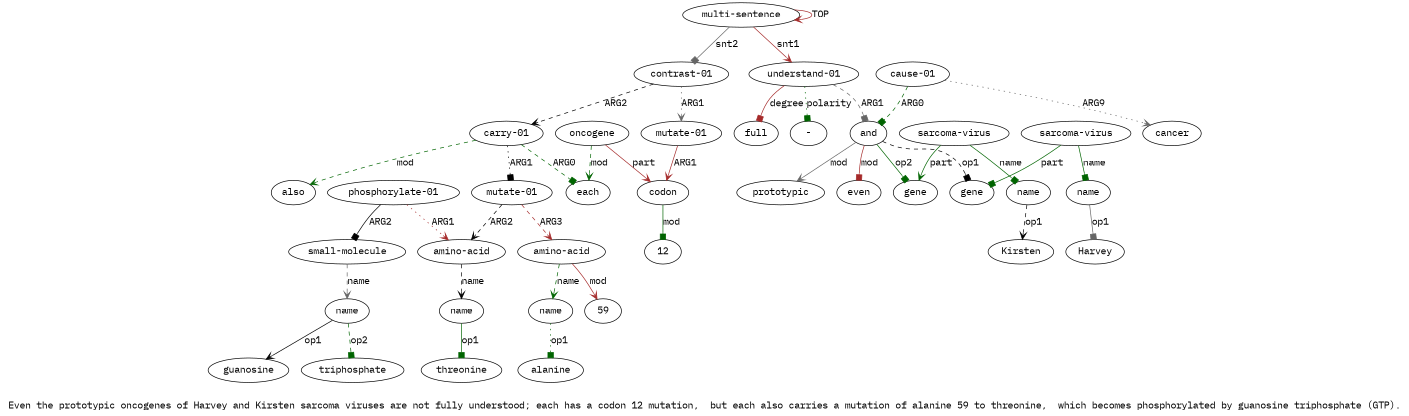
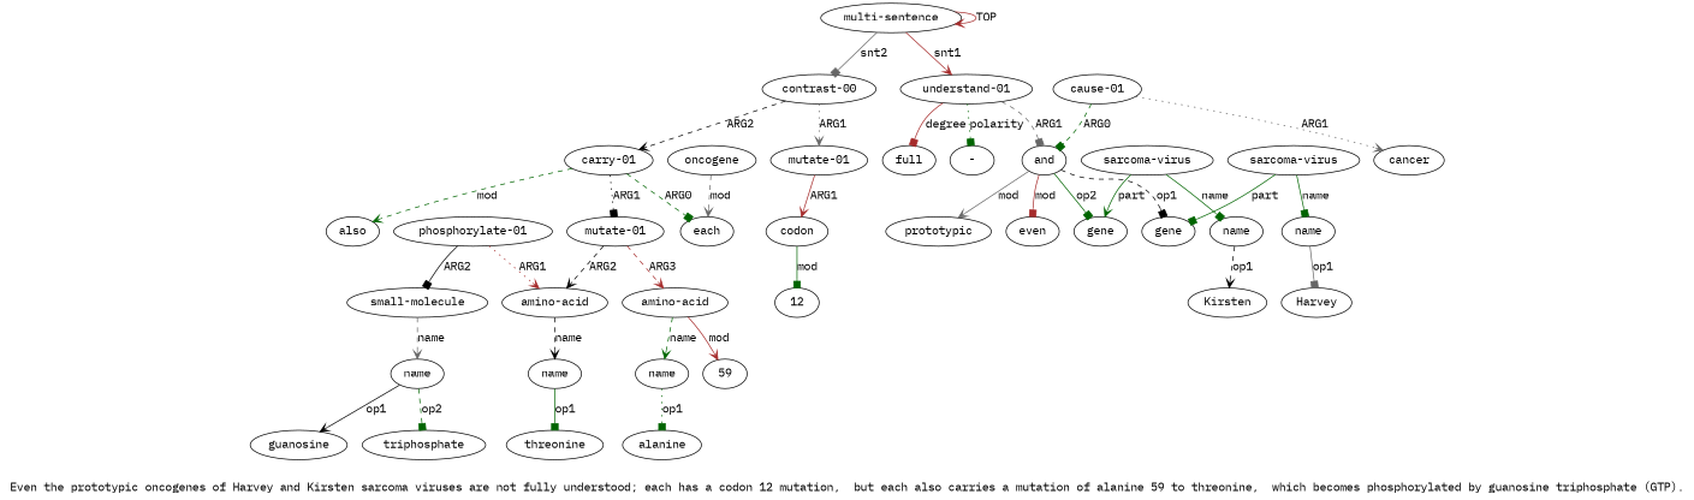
  digraph {
    fontname="IBM Plex Mono"
    label="Even the prototypic oncogenes of Harvey and Kirsten sarcoma viruses are not fully understood; each has a codon 12 mutation,  but each also carries a mutation of alanine 59 to threonine,  which becomes phosphorylated by guanosine triphosphate (GTP)."
    node [color=black fontname="IBM Plex Mono" gold_ind=-1 gold_label=name test_ind=-1 test_label=name]
    edge [arrowhead=vee color=darkgreen fontname="IBM Plex Mono" gold_label=mod style=solid test_label=mod]
    n1 [gold_ind=20 gold_label="mutate-01" label="mutate-01" test_ind=20 test_label="mutate-01"]
    n2 [gold_ind=21 gold_label="amino-acid" label="amino-acid" test_ind=21 test_label="amino-acid"]
    n3 [gold_ind=27 gold_label="amino-acid" label="amino-acid" test_ind=27 test_label="amino-acid"]
    n4 [gold_ind=22 label=name test_ind=22]
    n5 [gold_ind=28 label=name test_ind=28]
    n6 [gold_label=59 label=59 test_label=59]
    n7 [gold_label=threonine label=threonine test_label=threonine]
    n8 [gold_label=alanine label=alanine test_label=alanine]
    n9 [gold_ind=23 gold_label="phosphorylate-01" label="phosphorylate-01" test_ind=23 test_label="phosphorylate-01"]
    n10 [gold_ind=24 gold_label="small-molecule" label="small-molecule" test_ind=24 test_label="small-molecule"]
    n11 [gold_ind=25 label=name test_ind=25]
    n12 [gold_ind=26 gold_label=triphosphate label=triphosphate test_ind=26 test_label=triphosphate]
    n13 [gold_label=guanosine label=guanosine test_label=guanosine]
    n14 [gold_ind=29 gold_label=also label=also test_ind=29 test_label=also]
    n15 [gold_label=Kirsten label=Kirsten test_label=Kirsten]
    n16 [gold_label="-" label="-" test_label="-"]
    n17 [gold_ind=15 gold_label="mutate-01" label="mutate-01" test_ind=15 test_label="mutate-01"]
    n18 [gold_ind=16 gold_label=codon label=codon test_ind=16 test_label=codon]
    n19 [gold_label=12 label=12 test_label=12]
-   n20 [gold_ind=14 gold_label="contrast-01" label="contrast-01" test_ind=14 test_label="contrast-01"]
+   n20 [gold_ind=14 gold_label="contrast-01" label="contrast-00" test_ind=14 test_label="contrast-01"]
    n21 [gold_ind=19 gold_label="carry-01" label="carry-01" test_ind=19 test_label="carry-01"]
    n22 [gold_ind=18 gold_label=each label=each test_ind=18 test_label=each]
    n23 [gold_ind=17 gold_label=oncogene label=oncogene test_ind=17 test_label=oncogene]
    n24 [gold_ind=11 gold_label=cancer label=cancer test_ind=11 test_label=cancer]
    n25 [gold_ind=10 gold_label="cause-01" label="cause-01" test_ind=10 test_label="cause-01"]
    n26 [gold_ind=2 gold_label=and label=and test_ind=2 test_label=and]
    n27 [gold_ind=12 gold_label=even label=even test_ind=12 test_label=even]
    n28 [gold_ind=3 gold_label=gene label=gene test_ind=3 test_label=gene]
    n29 [gold_ind=6 gold_label=gene label=gene test_ind=6 test_label=gene]
    n30 [gold_ind=9 gold_label=prototypic label=prototypic test_ind=9 test_label=prototypic]
    n31 [gold_ind=13 gold_label=full label=full test_ind=13 test_label=full]
    n32 [gold_label=Harvey label=Harvey test_label=Harvey]
    n33 [gold_ind=1 gold_label="understand-01" label="understand-01" test_ind=1 test_label="understand-01"]
    n34 [gold_ind=0 gold_label="multi-sentence" label="multi-sentence" test_ind=0 test_label="multi-sentence"]
    n35 [gold_ind=5 label=name test_ind=5]
    n36 [gold_ind=4 gold_label="sarcoma-virus" label="sarcoma-virus" test_ind=4 test_label="sarcoma-virus"]
    n37 [gold_ind=7 gold_label="sarcoma-virus" label="sarcoma-virus" test_ind=7 test_label="sarcoma-virus"]
    n38 [gold_ind=8 label=name test_ind=8]
    n1 -> n2 [color=black gold_label=ARG2 label=ARG2 style=dashed test_label=ARG2]
    n1 -> n3 [color=brown gold_label=ARG3 label=ARG3 style=dashed test_label=ARG3]
    n2 -> n4 [color=black gold_label=name label=name style=dashed test_label=name]
    n3 -> n5 [gold_label=name label=name style=dashed test_label=name]
    n3 -> n6 [color=brown label=mod]
    n4 -> n7 [arrowhead=box gold_label=op1 label=op1 test_label=op1]
    n5 -> n8 [arrowhead=box gold_label=op1 label=op1 style=dotted test_label=op1]
    n9 -> n2 [color=brown gold_label=ARG1 label=ARG1 style=dotted test_label=ARG1]
    n9 -> n10 [arrowhead=box color=black gold_label=ARG2 label=ARG2 test_label=ARG2]
    n10 -> n11 [color=gray40 gold_label=name label=name style=dashed test_label=name]
    n11 -> n12 [arrowhead=box gold_label=op2 label=op2 style=dashed test_label=op2]
    n11 -> n13 [color=black gold_label=op1 label=op1 test_label=op1]
    n17 -> n18 [color=brown gold_label=ARG1 label=ARG1 test_label=ARG1]
    n18 -> n19 [arrowhead=box label=mod]
    n20 -> n17 [color=gray40 gold_label=ARG1 label=ARG1 style=dotted test_label=ARG1]
    n20 -> n21 [color=black gold_label=ARG2 label=ARG2 style=dashed test_label=ARG2]
    n21 -> n1 [arrowhead=box color=black gold_label=ARG1 label=ARG1 style=dotted test_label=ARG1]
    n21 -> n14 [label=mod style=dashed]
    n21 -> n22 [arrowhead=box gold_label=ARG0 label=ARG0 style=dashed test_label=ARG0]
-   n23 -> n18 [color=brown gold_label=part label=part test_label=part]
-   n23 -> n22 [label=mod style=dashed]
-   n25 -> n24 [color=gray40 gold_label=ARG1 label=ARG9 style=dotted test_label=ARG1]
+   n23 -> n22 [color=gray40 label=mod style=dashed]
+   n25 -> n24 [color=gray40 gold_label=ARG1 label=ARG1 style=dotted test_label=ARG1]
    n25 -> n26 [arrowhead=box gold_label=ARG0 label=ARG0 style=dashed test_label=ARG0]
    n26 -> n27 [arrowhead=box color=brown label=mod]
    n26 -> n28 [arrowhead=box color=black gold_label=op1 label=op1 style=dashed test_label=op1]
    n26 -> n29 [arrowhead=box gold_label=op2 label=op2 test_label=op2]
    n26 -> n30 [color=gray40 label=mod]
    n33 -> n16 [arrowhead=box gold_label=polarity label=polarity style=dotted test_label=polarity]
    n33 -> n26 [arrowhead=box color=gray40 gold_label=ARG1 label=ARG1 style=dashed test_label=ARG1]
    n33 -> n31 [arrowhead=box color=brown gold_label=degree label=degree test_label=degree]
    n34 -> n20 [arrowhead=box color=gray40 gold_label=snt2 label=snt2 test_label=snt2]
    n34 -> n33 [color=brown gold_label=snt1 label=snt1 test_label=snt1]
    n34 -> n34 [color=brown gold_label=TOP label=TOP test_label=TOP]
    n35 -> n32 [arrowhead=box color=gray40 gold_label=op1 label=op1 test_label=op1]
    n36 -> n28 [arrowhead=box gold_label=part label=part test_label=part]
    n36 -> n35 [arrowhead=box gold_label=name label=name test_label=name]
    n37 -> n29 [gold_label=part label=part test_label=part]
    n37 -> n38 [arrowhead=box gold_label=name label=name test_label=name]
    n38 -> n15 [color=black gold_label=op1 label=op1 style=dashed test_label=op1]
  }
